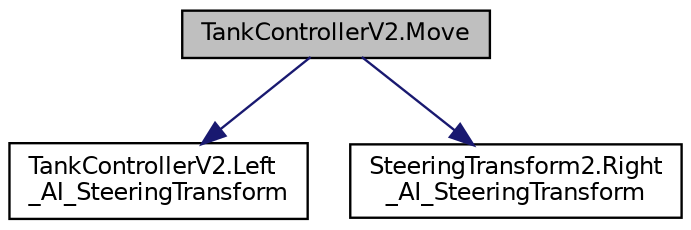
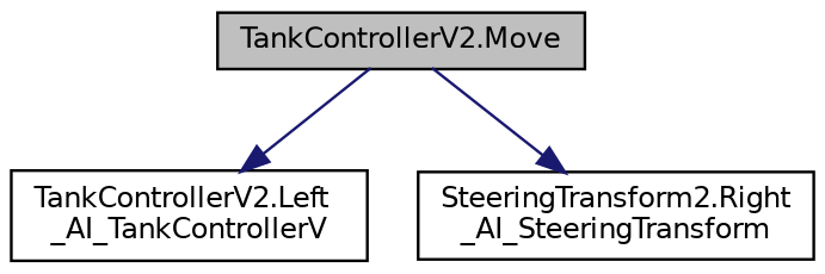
  digraph {
    rankdir=TB
    node [color=black fillcolor=white fontname=Helvetica fontsize=10 shape=record style=filled]
    edge [color=midnightblue fontname=Helvetica fontsize=10 labelfontname=Helvetica labelfontsize=10 style=solid]
    n1 [fillcolor=grey75 fontcolor=black height=0.2 label="TankControllerV2.Move" width=0.4]
-   n2 [height=0.2 label="TankControllerV2.Left\l_AI_SteeringTransform" width=0.4]
+   n2 [height=0.2 label="TankControllerV2.Left\l_AI_TankControllerV" width=0.4]
    n3 [height=0.2 label="SteeringTransform2.Right\l_AI_SteeringTransform" width=0.4]
    n1 -> n2
    n1 -> n3
  }
